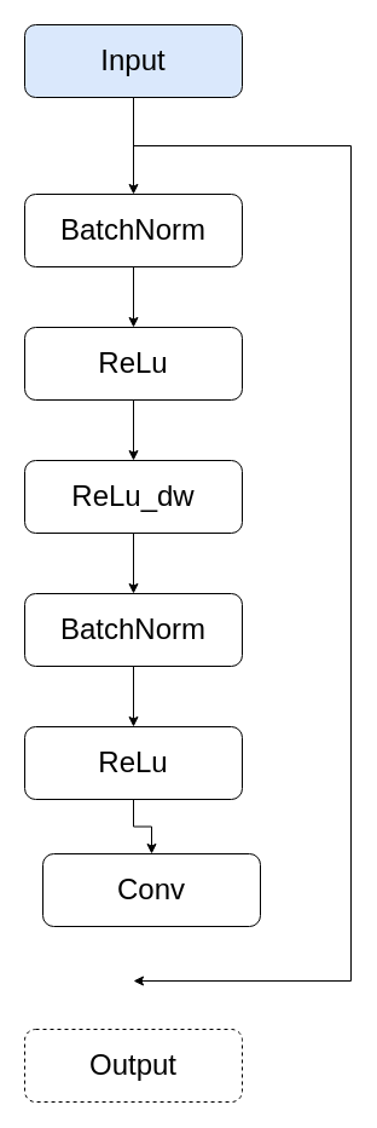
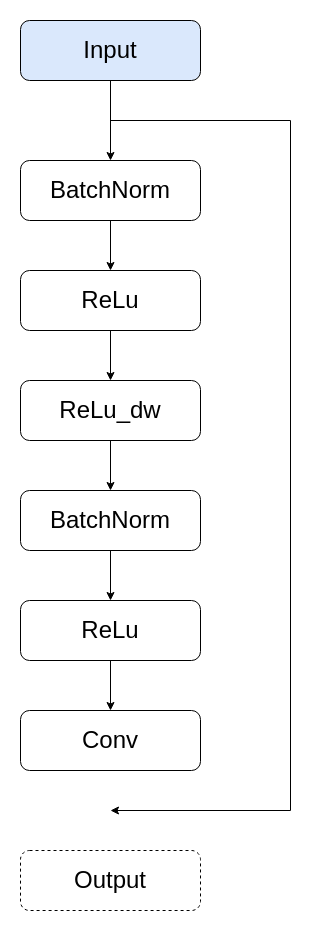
  <mxCell id="0" />
  <mxCell id="1" parent="0" />
  <mxCell id="2" value="" style="edgeStyle=orthogonalEdgeStyle;rounded=0;orthogonalLoop=1;jettySize=auto;html=1;" edge="1" parent="1" source="3" target="8"><mxGeometry relative="1" as="geometry" /></mxCell>
  <mxCell id="3" value="&lt;font style=&quot;font-size: 24px&quot;&gt;BatchNorm&lt;/font&gt;" style="rounded=1;whiteSpace=wrap;html=1;" vertex="1" parent="1"><mxGeometry x="20" y="160" width="180" height="60" as="geometry" /></mxCell>
  <mxCell id="4" value="" style="edgeStyle=orthogonalEdgeStyle;rounded=0;orthogonalLoop=1;jettySize=auto;html=1;" edge="1" parent="1" source="6"><mxGeometry relative="1" as="geometry"><mxPoint x="110" y="810" as="targetPoint" /><Array as="points"><mxPoint x="110" y="120" /><mxPoint x="290" y="120" /></Array></mxGeometry></mxCell>
  <mxCell id="5" value="" style="edgeStyle=orthogonalEdgeStyle;rounded=0;orthogonalLoop=1;jettySize=auto;html=1;" edge="1" parent="1" source="6" target="3"><mxGeometry relative="1" as="geometry" /></mxCell>
  <mxCell id="6" value="&lt;font style=&quot;font-size: 24px&quot;&gt;Input&lt;/font&gt;" style="rounded=1;whiteSpace=wrap;html=1;fillColor=#dae8fc;" vertex="1" parent="1"><mxGeometry x="20" y="20" width="180" height="60" as="geometry" /></mxCell>
  <mxCell id="7" value="" style="edgeStyle=orthogonalEdgeStyle;rounded=0;orthogonalLoop=1;jettySize=auto;html=1;" edge="1" parent="1" source="8" target="10"><mxGeometry relative="1" as="geometry" /></mxCell>
  <mxCell id="8" value="&lt;font style=&quot;font-size: 24px&quot;&gt;ReLu&lt;/font&gt;" style="rounded=1;whiteSpace=wrap;html=1;" vertex="1" parent="1"><mxGeometry x="20" y="270" width="180" height="60" as="geometry" /></mxCell>
  <mxCell id="9" value="" style="edgeStyle=orthogonalEdgeStyle;rounded=0;orthogonalLoop=1;jettySize=auto;html=1;" edge="1" parent="1" source="10" target="12"><mxGeometry relative="1" as="geometry" /></mxCell>
  <mxCell id="10" value="&lt;font style=&quot;font-size: 24px&quot;&gt;ReLu_dw&lt;/font&gt;" style="rounded=1;whiteSpace=wrap;html=1;" vertex="1" parent="1"><mxGeometry x="20" y="380" width="180" height="60" as="geometry" /></mxCell>
  <mxCell id="11" value="" style="edgeStyle=orthogonalEdgeStyle;rounded=0;orthogonalLoop=1;jettySize=auto;html=1;" edge="1" parent="1" source="12" target="14"><mxGeometry relative="1" as="geometry" /></mxCell>
  <mxCell id="12" value="&lt;font style=&quot;font-size: 24px&quot;&gt;BatchNorm&lt;/font&gt;" style="rounded=1;whiteSpace=wrap;html=1;" vertex="1" parent="1"><mxGeometry x="20" y="490" width="180" height="60" as="geometry" /></mxCell>
  <mxCell id="13" value="" style="edgeStyle=orthogonalEdgeStyle;rounded=0;orthogonalLoop=1;jettySize=auto;html=1;" edge="1" parent="1" source="14" target="15"><mxGeometry relative="1" as="geometry" /></mxCell>
  <mxCell id="14" value="&lt;font style=&quot;font-size: 24px&quot;&gt;ReLu&lt;/font&gt;" style="rounded=1;whiteSpace=wrap;html=1;" vertex="1" parent="1"><mxGeometry x="20" y="600" width="180" height="60" as="geometry" /></mxCell>
- <mxCell id="15" value="&lt;font style=&quot;font-size: 24px&quot;&gt;Conv&lt;/font&gt;" style="rounded=1;whiteSpace=wrap;html=1;" vertex="1" parent="1"><mxGeometry x="35" y="705" width="180" height="60" as="geometry" /></mxCell>
+ <mxCell id="15" value="&lt;font style=&quot;font-size: 24px&quot;&gt;Conv&lt;/font&gt;" style="rounded=1;whiteSpace=wrap;html=1;" vertex="1" parent="1"><mxGeometry x="20" y="710" width="180" height="60" as="geometry" /></mxCell>
  <mxCell id="16" value="&lt;font style=&quot;font-size: 24px&quot;&gt;Output&lt;/font&gt;" style="rounded=1;whiteSpace=wrap;html=1;dashed=1;" vertex="1" parent="1"><mxGeometry x="20" y="850" width="180" height="60" as="geometry" /></mxCell>
